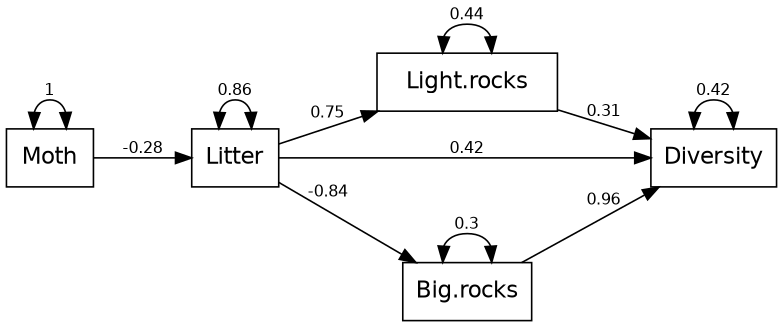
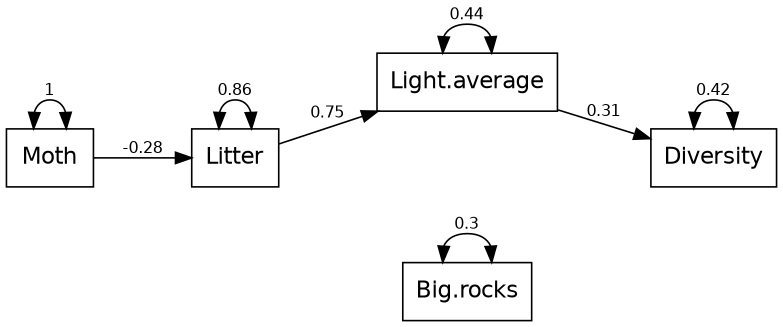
  digraph {
    fontname="DejaVu Sans"
    rankdir=LR
    node [fontname="DejaVu Sans" fontsize=14 shape=box]
    edge [fontname="DejaVu Sans" fontsize=10]
    Moth
    Litter
-   "Light.average" [label="Light.rocks"]
+   "Light.average"
    Diversity
    "Big.rocks"
    Moth -> Moth [dir=both label=1]
    Moth -> Litter [label=-0.28]
    Litter -> Litter [dir=both label=0.86]
    Litter -> "Light.average" [label=0.75]
-   Litter -> Diversity [label=0.42]
-   Litter -> "Big.rocks" [label=-0.84]
    "Light.average" -> "Light.average" [dir=both label=0.44]
    "Light.average" -> Diversity [label=0.31]
    Diversity -> Diversity [dir=both label=0.42]
-   "Big.rocks" -> Diversity [label=0.96]
    "Big.rocks" -> "Big.rocks" [dir=both label=0.3]
  }
